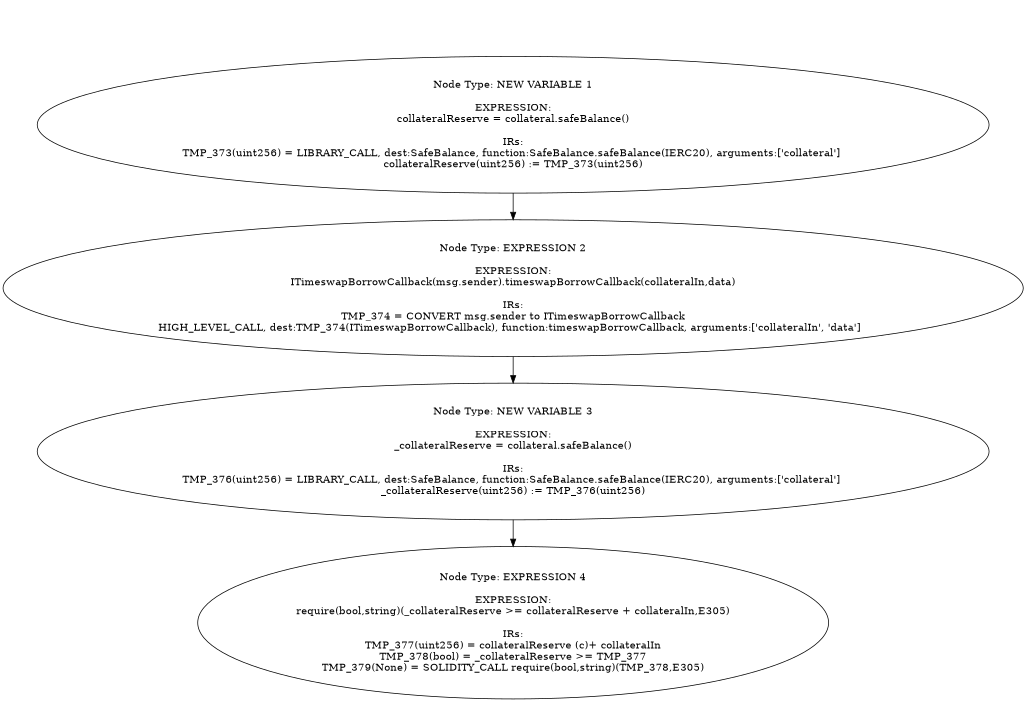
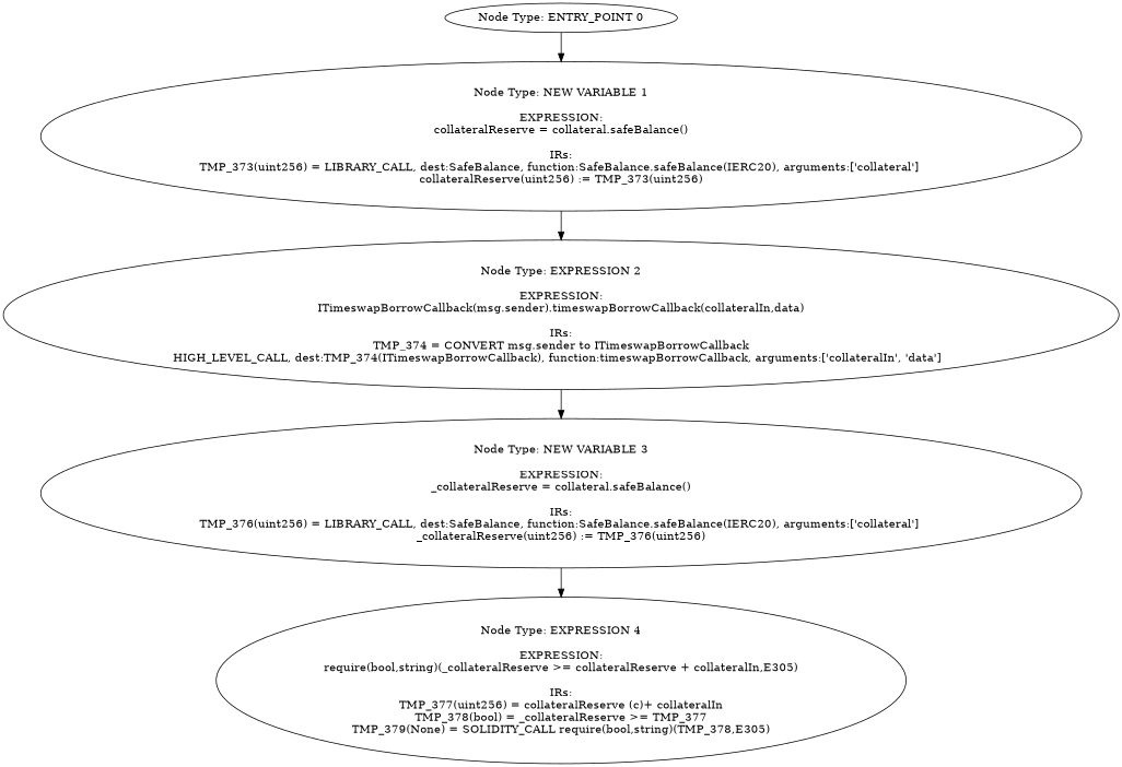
  digraph {
+   n1 [label="Node Type: ENTRY_POINT 0\n"]
    n2 [label="Node Type: NEW VARIABLE 1\n\nEXPRESSION:\ncollateralReserve = collateral.safeBalance()\n\nIRs:\nTMP_373(uint256) = LIBRARY_CALL, dest:SafeBalance, function:SafeBalance.safeBalance(IERC20), arguments:['collateral'] \ncollateralReserve(uint256) := TMP_373(uint256)"]
    n3 [label="Node Type: EXPRESSION 2\n\nEXPRESSION:\nITimeswapBorrowCallback(msg.sender).timeswapBorrowCallback(collateralIn,data)\n\nIRs:\nTMP_374 = CONVERT msg.sender to ITimeswapBorrowCallback\nHIGH_LEVEL_CALL, dest:TMP_374(ITimeswapBorrowCallback), function:timeswapBorrowCallback, arguments:['collateralIn', 'data']  "]
    n4 [label="Node Type: NEW VARIABLE 3\n\nEXPRESSION:\n_collateralReserve = collateral.safeBalance()\n\nIRs:\nTMP_376(uint256) = LIBRARY_CALL, dest:SafeBalance, function:SafeBalance.safeBalance(IERC20), arguments:['collateral'] \n_collateralReserve(uint256) := TMP_376(uint256)"]
    n5 [label="Node Type: EXPRESSION 4\n\nEXPRESSION:\nrequire(bool,string)(_collateralReserve >= collateralReserve + collateralIn,E305)\n\nIRs:\nTMP_377(uint256) = collateralReserve (c)+ collateralIn\nTMP_378(bool) = _collateralReserve >= TMP_377\nTMP_379(None) = SOLIDITY_CALL require(bool,string)(TMP_378,E305)"]
+   n1 -> n2
    n2 -> n3
    n3 -> n4
    n4 -> n5
  }
